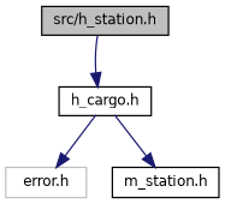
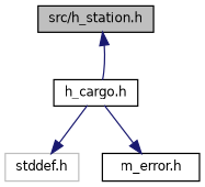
  digraph {
    node [color=black fillcolor=white fontname=Helvetica fontsize=10 shape=record style=filled]
    edge [color=midnightblue fontname=Helvetica fontsize=10 labelfontname=Helvetica labelfontsize=10 style=solid]
    n1 [fillcolor=grey75 fontcolor=black height=0.2 label="src/h_station.h" width=0.4]
    n2 [height=0.2 label="h_cargo.h" width=0.4]
-   n3 [color=grey75 height=0.2 label="error.h" width=0.4]
-   n4 [height=0.2 label="m_station.h" width=0.4]
-   n1 -> n2
+   n3 [color=grey75 height=0.2 label="stddef.h" width=0.4]
+   n4 [height=0.2 label="m_error.h" width=0.4]
+   n2 -> n1
    n2 -> n3
    n2 -> n4
  }
